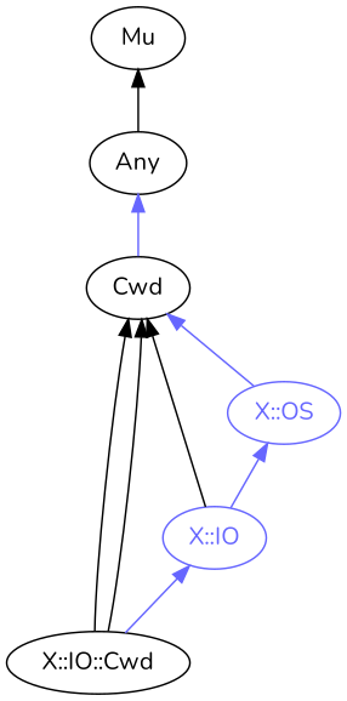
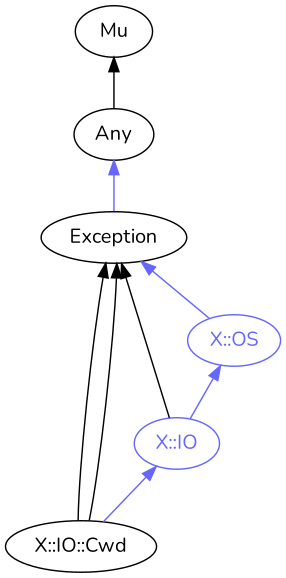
  digraph {
    fontname=Nunito
    rankdir=BT
    splines=polyline
    node [color="#000000" fontcolor="#000000" fontname=Nunito]
    edge [color="#000000" fontname=Nunito]
    "X::IO::Cwd"
-   Exception [label=Cwd]
+   Exception
    "X::IO" [color="#6666FF" fontcolor="#6666FF"]
    Any
    "X::OS" [color="#6666FF" fontcolor="#6666FF"]
    Mu
    "X::IO::Cwd" -> Exception
    "X::IO::Cwd" -> Exception
    "X::IO::Cwd" -> "X::IO" [color="#6666FF"]
    Exception -> Any [color="#6666FF"]
    "X::IO" -> Exception
    "X::IO" -> "X::OS" [color="#6666FF"]
    Any -> Mu
    "X::OS" -> Exception [color="#6666FF"]
  }
